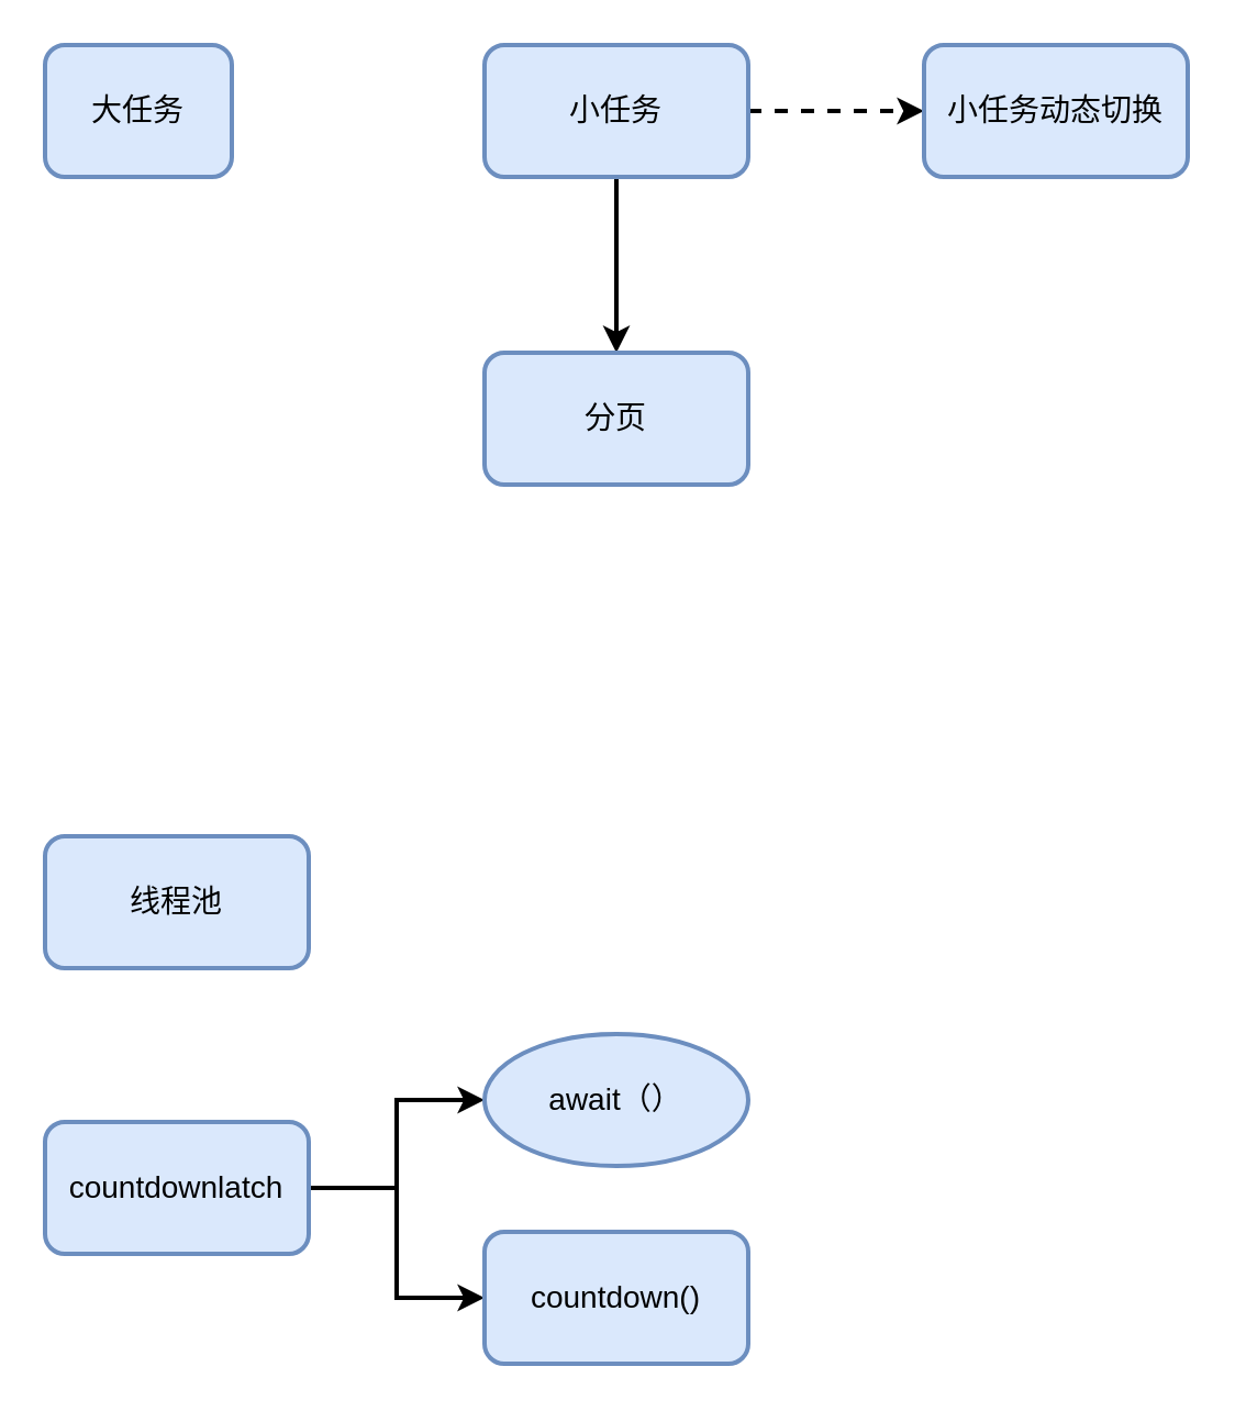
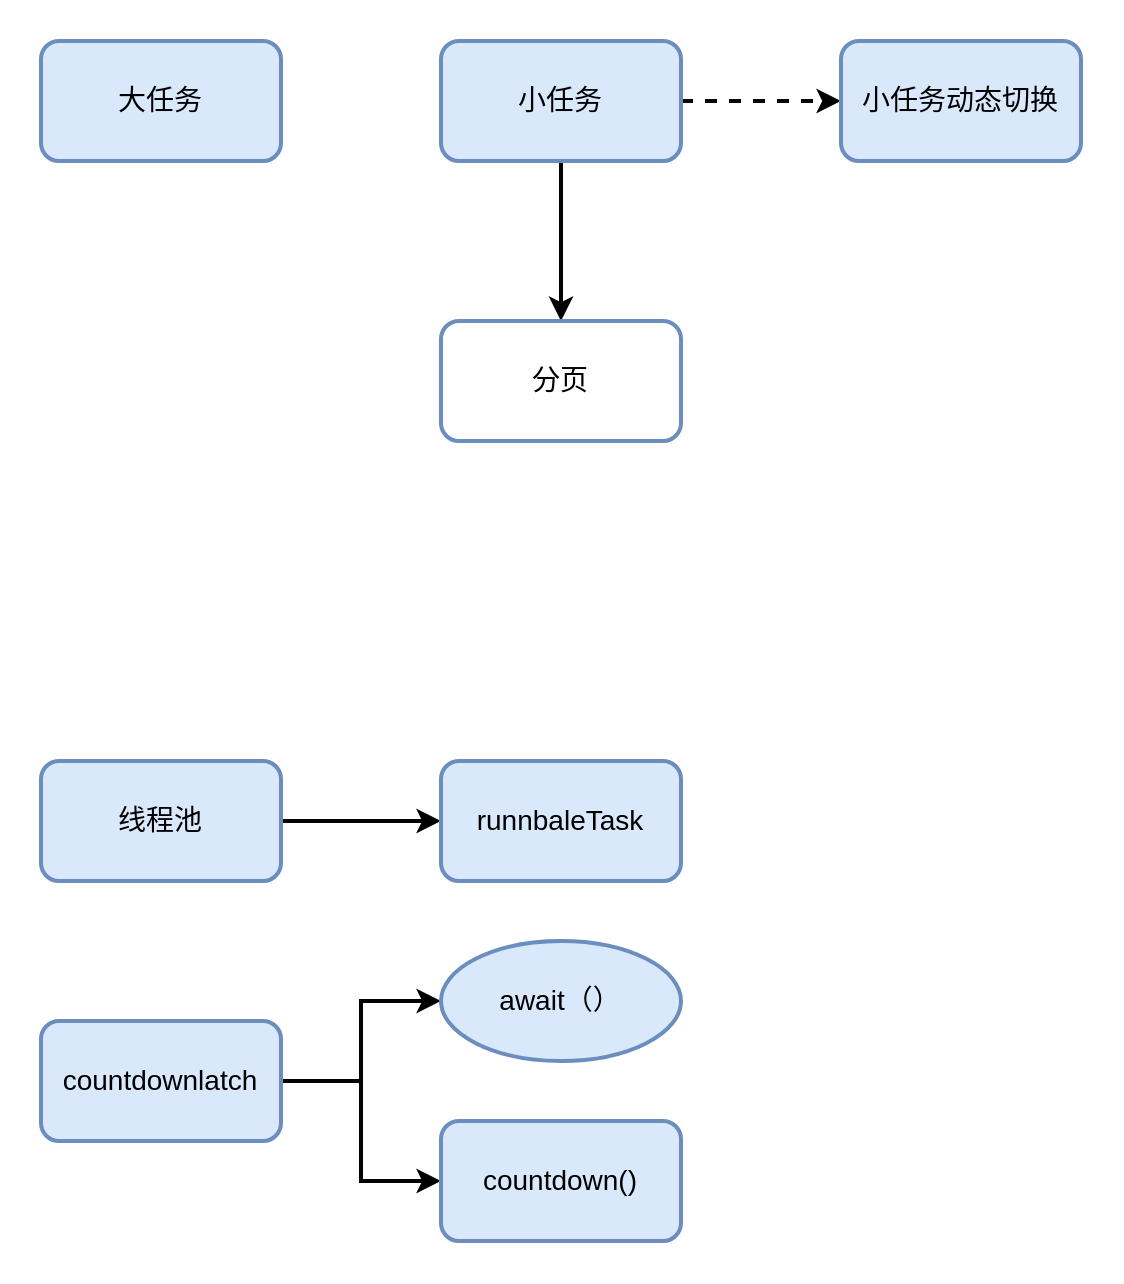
  <mxCell id="0" />
  <mxCell id="1" parent="0" />
- <mxCell id="2" value="大任务" style="rounded=1;whiteSpace=wrap;html=1;strokeWidth=2;fontSize=14;fillColor=#dae8fc;strokeColor=#6c8ebf;" vertex="1" parent="1"><mxGeometry x="20" y="20" width="85" height="60" as="geometry" /></mxCell>
+ <mxCell id="2" value="大任务" style="rounded=1;whiteSpace=wrap;html=1;strokeWidth=2;fontSize=14;fillColor=#dae8fc;strokeColor=#6c8ebf;" vertex="1" parent="1"><mxGeometry x="20" y="20" width="120" height="60" as="geometry" /></mxCell>
  <mxCell id="3" value="" style="edgeStyle=orthogonalEdgeStyle;rounded=0;orthogonalLoop=1;jettySize=auto;html=1;strokeWidth=2;dashed=1;" edge="1" parent="1" source="5" target="6"><mxGeometry relative="1" as="geometry" /></mxCell>
  <mxCell id="4" value="" style="edgeStyle=orthogonalEdgeStyle;rounded=0;orthogonalLoop=1;jettySize=auto;html=1;strokeWidth=2;" edge="1" parent="1" source="5" target="9"><mxGeometry relative="1" as="geometry" /></mxCell>
  <mxCell id="5" value="小任务" style="rounded=1;whiteSpace=wrap;html=1;strokeWidth=2;fontSize=14;fillColor=#dae8fc;strokeColor=#6c8ebf;" vertex="1" parent="1"><mxGeometry x="220" y="20" width="120" height="60" as="geometry" /></mxCell>
  <mxCell id="6" value="小任务动态切换" style="rounded=1;whiteSpace=wrap;html=1;strokeWidth=2;fontSize=14;fillColor=#dae8fc;strokeColor=#6c8ebf;" vertex="1" parent="1"><mxGeometry x="420" y="20" width="120" height="60" as="geometry" /></mxCell>
+ <mxCell id="7" value="" style="edgeStyle=orthogonalEdgeStyle;rounded=0;orthogonalLoop=1;jettySize=auto;html=1;strokeWidth=2;" edge="1" parent="1" source="8" target="10"><mxGeometry relative="1" as="geometry" /></mxCell>
  <mxCell id="8" value="线程池" style="rounded=1;whiteSpace=wrap;html=1;strokeWidth=2;fontSize=14;fillColor=#dae8fc;strokeColor=#6c8ebf;" vertex="1" parent="1"><mxGeometry x="20" y="380" width="120" height="60" as="geometry" /></mxCell>
- <mxCell id="9" value="分页" style="whiteSpace=wrap;html=1;fontSize=14;fillColor=#dae8fc;strokeColor=#6c8ebf;rounded=1;strokeWidth=2;" vertex="1" parent="1"><mxGeometry x="220" y="160" width="120" height="60" as="geometry" /></mxCell>
+ <mxCell id="9" value="分页" style="whiteSpace=wrap;html=1;fontSize=14;fillColor=#ffffff;strokeColor=#6c8ebf;rounded=1;strokeWidth=2;" vertex="1" parent="1"><mxGeometry x="220" y="160" width="120" height="60" as="geometry" /></mxCell>
+ <mxCell id="10" value="runnbaleTask" style="rounded=1;whiteSpace=wrap;html=1;strokeWidth=2;fontSize=14;fillColor=#dae8fc;strokeColor=#6c8ebf;" vertex="1" parent="1"><mxGeometry x="220" y="380" width="120" height="60" as="geometry" /></mxCell>
  <mxCell id="11" value="" style="edgeStyle=orthogonalEdgeStyle;rounded=0;orthogonalLoop=1;jettySize=auto;html=1;strokeWidth=2;" edge="1" parent="1" source="13" target="14"><mxGeometry relative="1" as="geometry" /></mxCell>
  <mxCell id="12" value="" style="edgeStyle=orthogonalEdgeStyle;rounded=0;orthogonalLoop=1;jettySize=auto;html=1;strokeWidth=2;" edge="1" parent="1" source="13" target="15"><mxGeometry relative="1" as="geometry" /></mxCell>
  <mxCell id="13" value="countdownlatch" style="rounded=1;whiteSpace=wrap;html=1;strokeWidth=2;fontSize=14;fillColor=#dae8fc;strokeColor=#6c8ebf;" vertex="1" parent="1"><mxGeometry x="20" y="510" width="120" height="60" as="geometry" /></mxCell>
  <mxCell id="14" value="await（）" style="ellipse;whiteSpace=wrap;html=1;strokeWidth=2;fontSize=14;fillColor=#dae8fc;strokeColor=#6c8ebf;" vertex="1" parent="1"><mxGeometry x="220" y="470" width="120" height="60" as="geometry" /></mxCell>
  <mxCell id="15" value="countdown()" style="rounded=1;whiteSpace=wrap;html=1;strokeWidth=2;fontSize=14;fillColor=#dae8fc;strokeColor=#6c8ebf;" vertex="1" parent="1"><mxGeometry x="220" y="560" width="120" height="60" as="geometry" /></mxCell>
